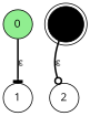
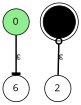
  digraph {
    fontname="Open Sans"
    rankdir=TB
    node [fontname="Open Sans" shape=circle]
    edge [fontname="Open Sans" style=bold]
    0 [fillcolor=lightgreen style=filled]
-   1
+   1 [label=6]
    3 [fillcolor=lightred shape=doublecircle style=filled]
    2
    0 -> 1 [arrowhead=tee label="ε"]
-   3 -> 2 [arrowhead=odot label="ε"]
+   2 -> 3 [arrowhead=odot label="ε"]
  }
